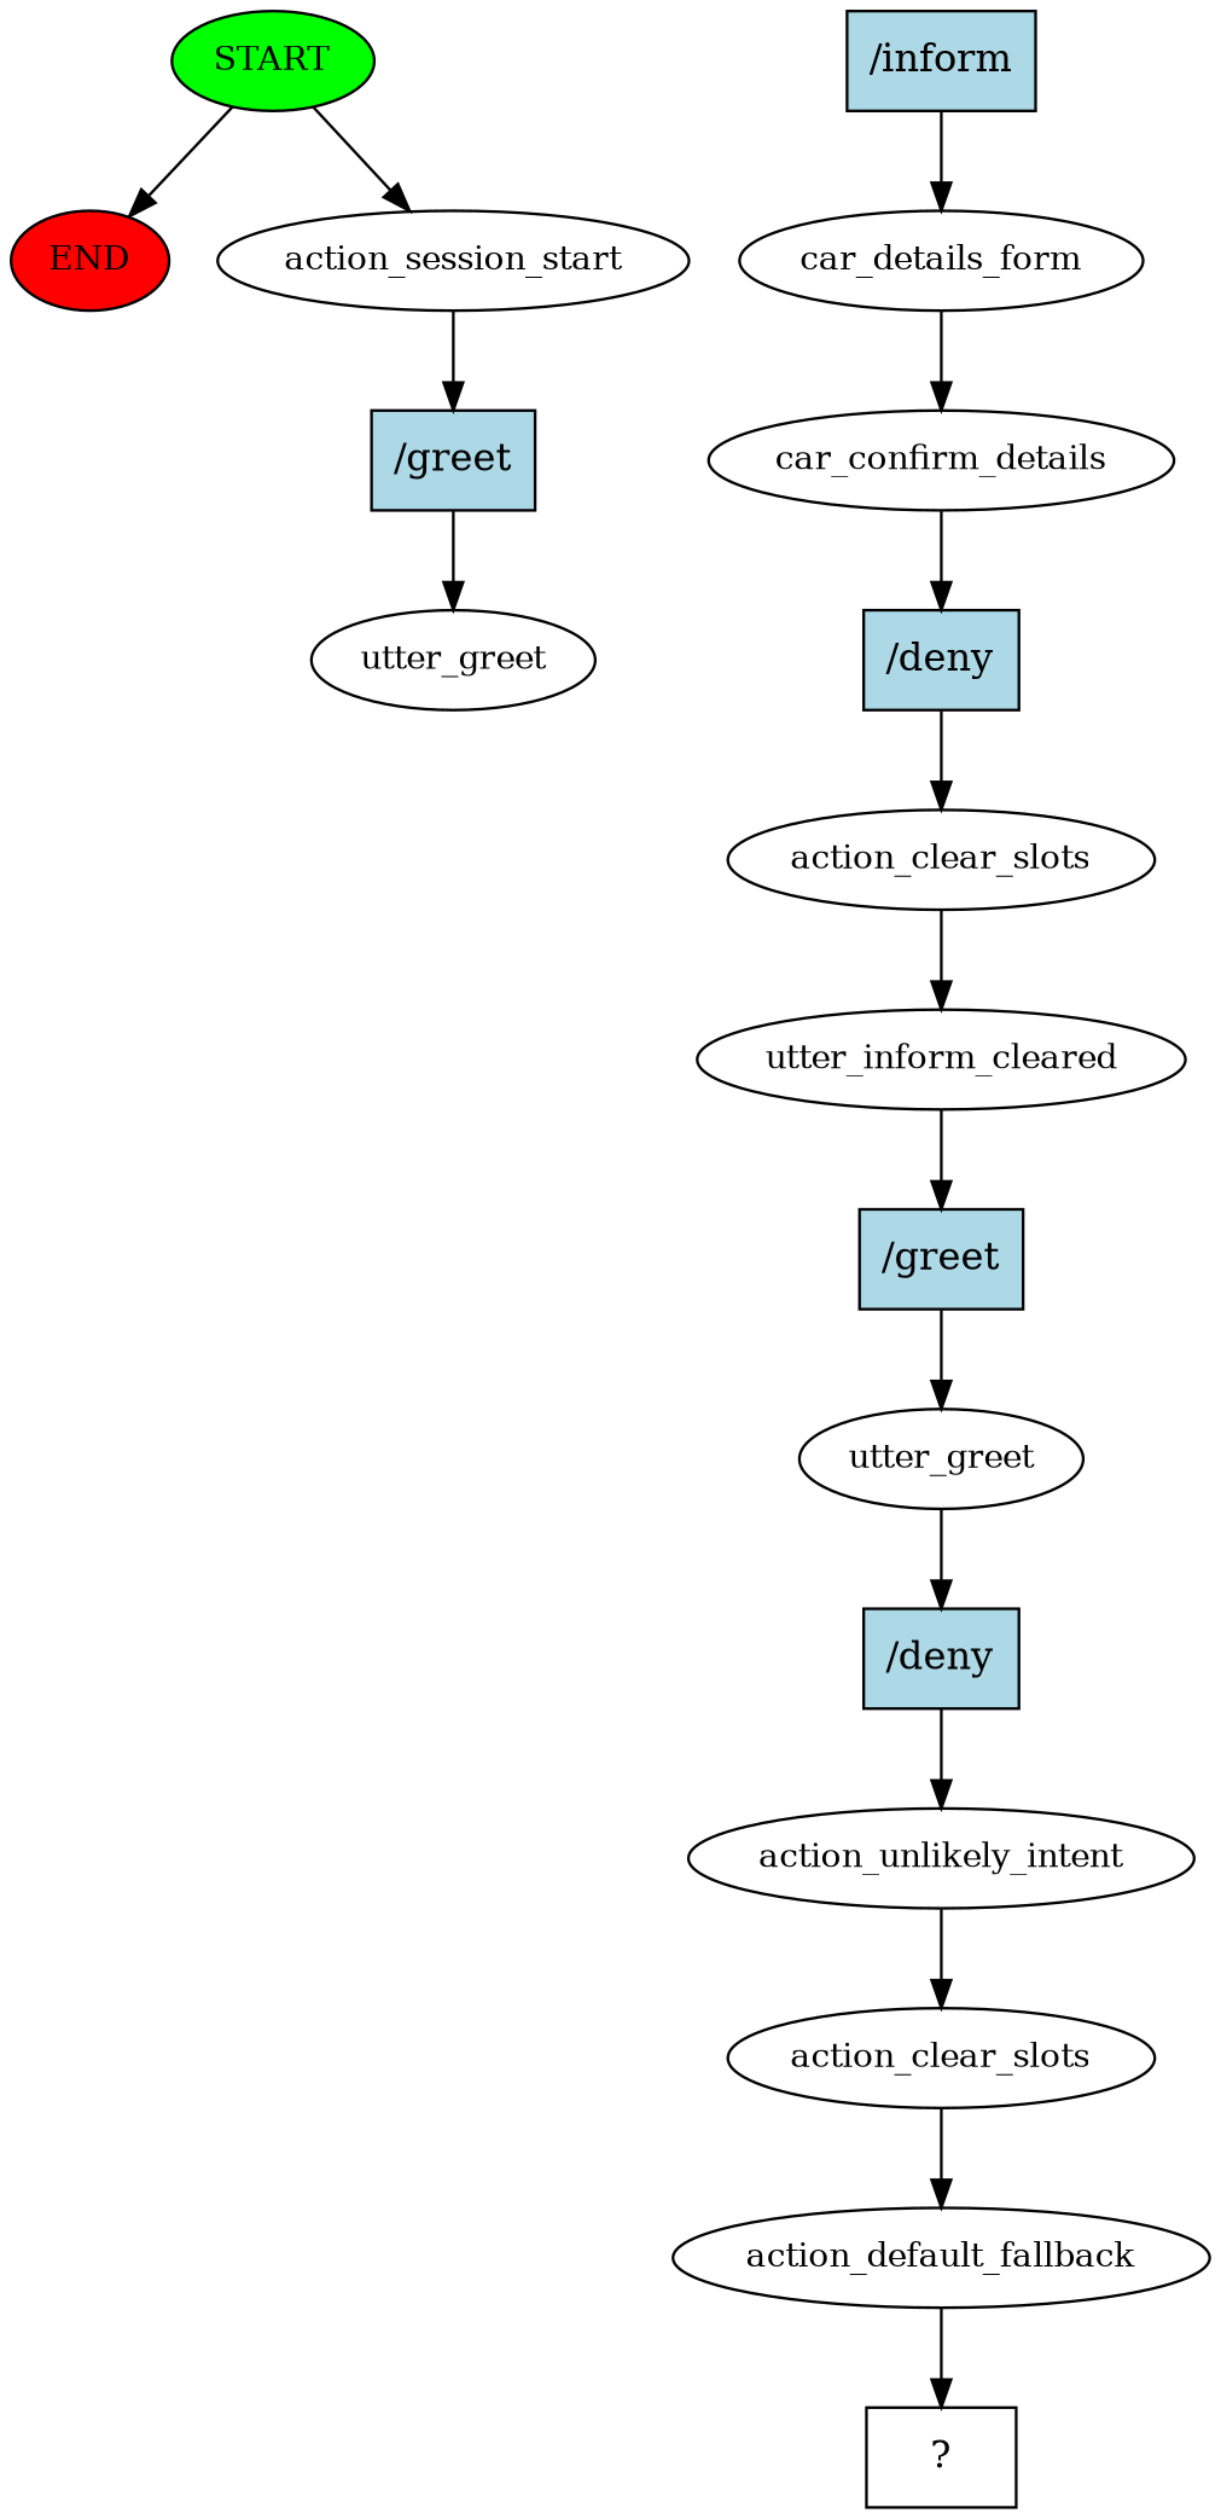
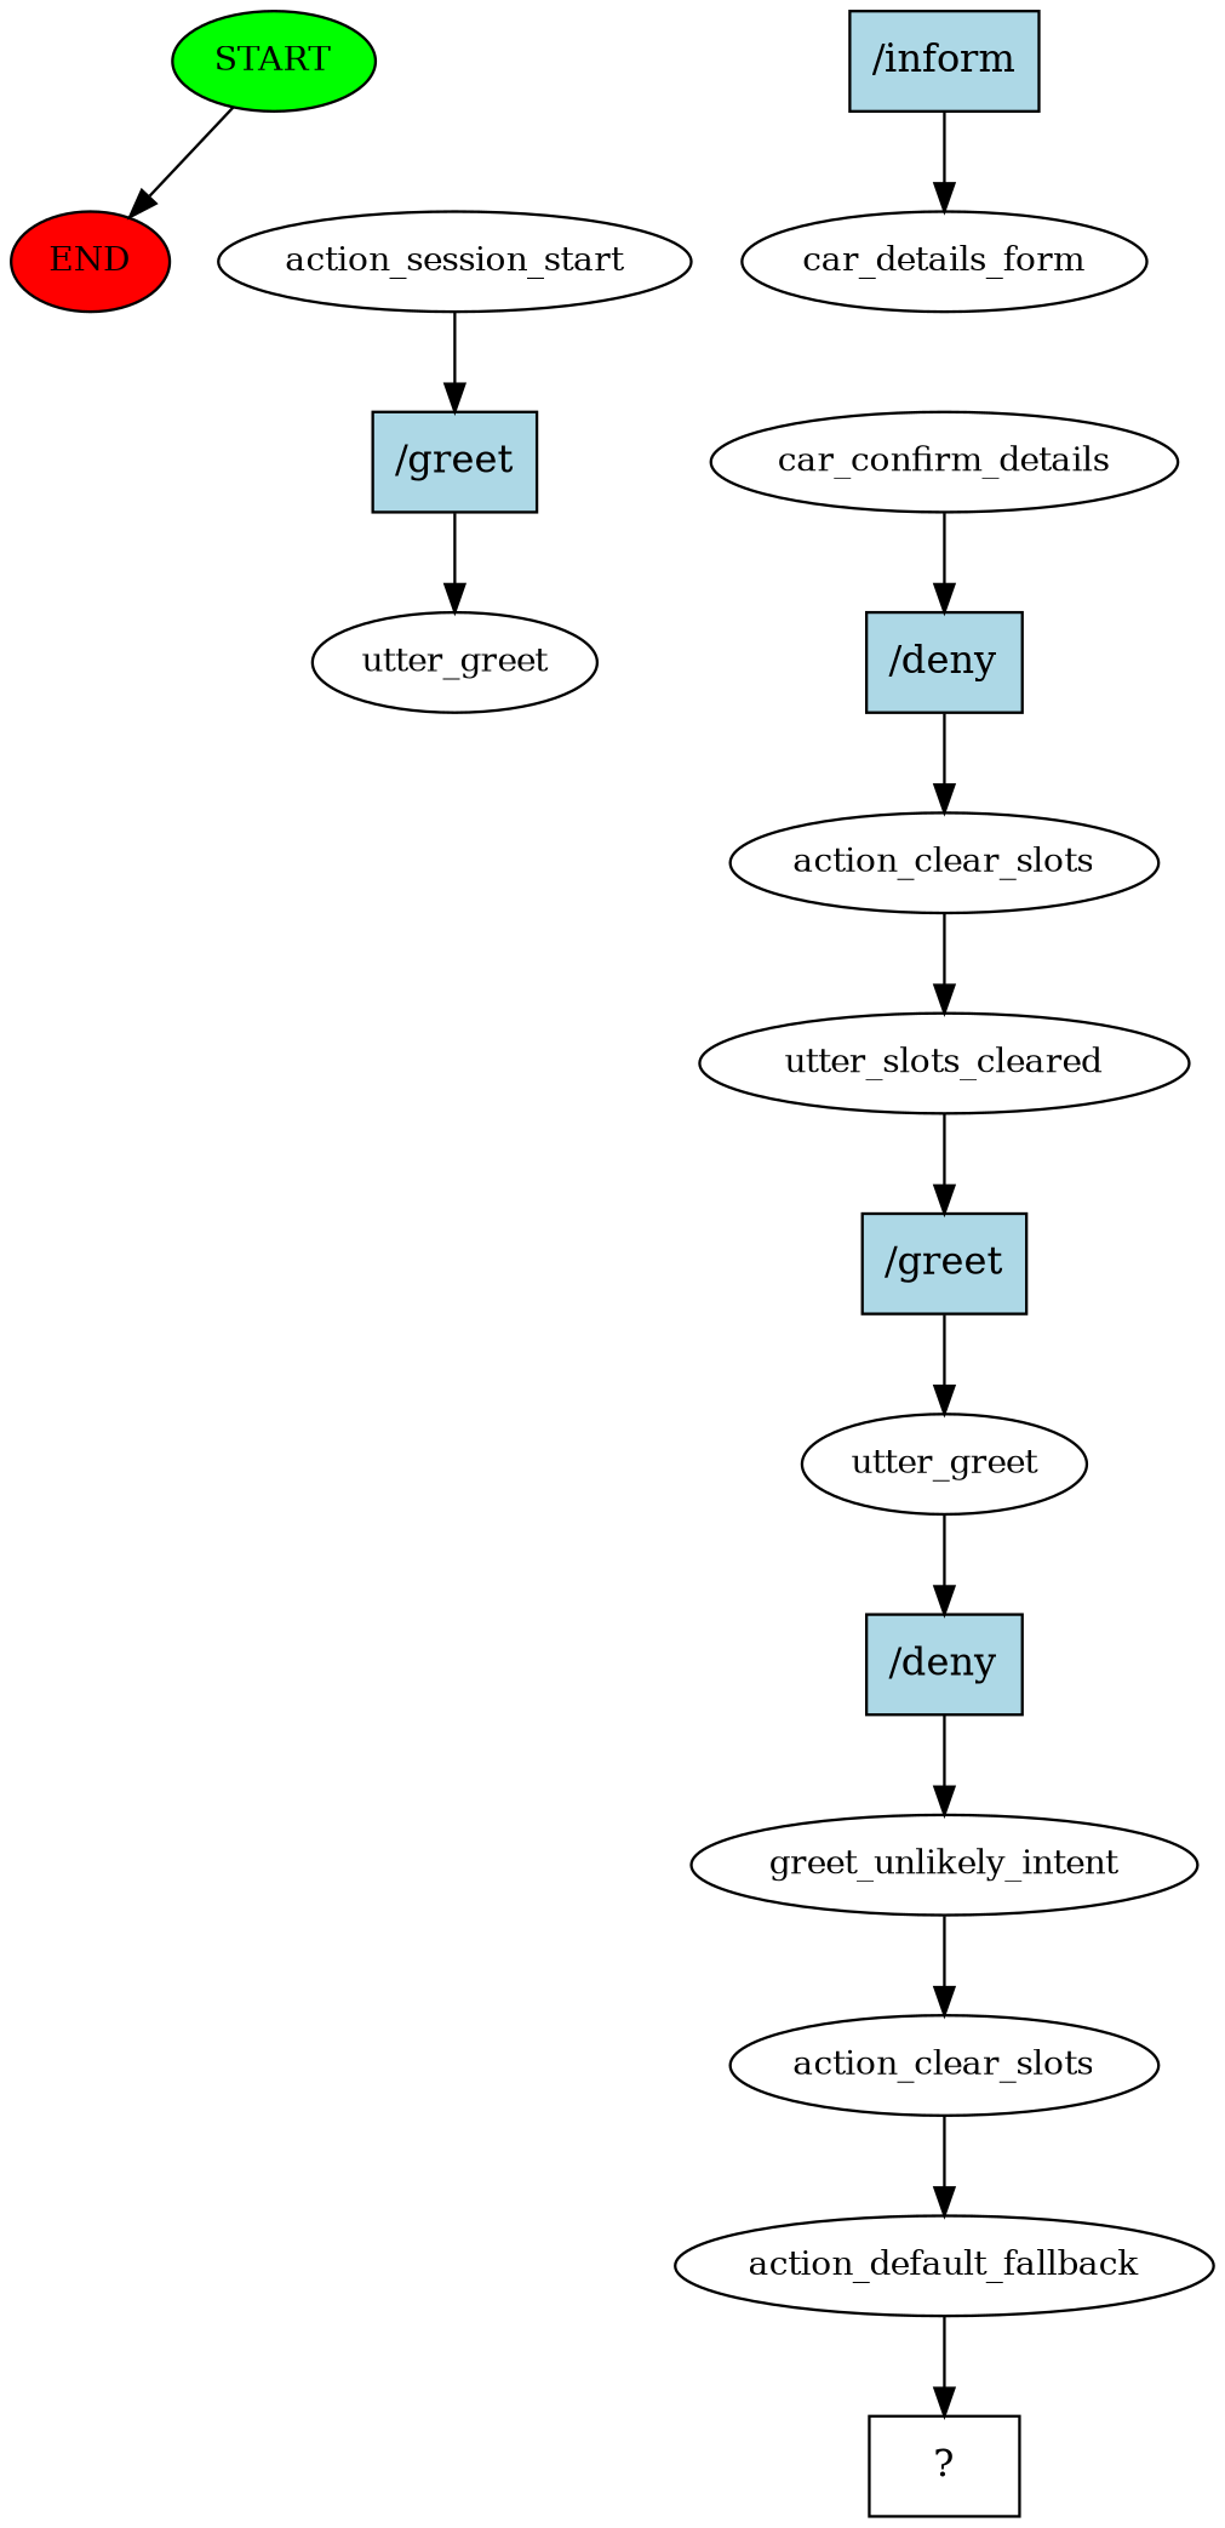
  digraph {
    node [fontsize=12]
    n1 [fillcolor=green label=START style=filled]
    n2 [fillcolor=red label=END style=filled]
    n3 [label=action_session_start]
    n4 [fillcolor=lightblue label="/greet" shape=rect style=filled fontsize=""]
    n5 [label=utter_greet]
    n6 [label=car_details_form]
    n7 [label=car_confirm_details]
    n8 [fillcolor=lightblue label="/deny" shape=rect style=filled fontsize=""]
    n9 [fillcolor=lightblue label="/inform" shape=rect style=filled fontsize=""]
    n10 [label=action_clear_slots]
-   n11 [label=utter_inform_cleared]
+   n11 [label=utter_slots_cleared]
    n12 [fillcolor=lightblue label="/greet" shape=rect style=filled fontsize=""]
    n13 [label=utter_greet]
    n14 [fillcolor=lightblue label="/deny" shape=rect style=filled fontsize=""]
-   n15 [label=action_unlikely_intent]
+   n15 [label=greet_unlikely_intent]
    n16 [label=action_clear_slots]
    n17 [label=action_default_fallback]
    n18 [label="  ?  " shape=rect fontsize=""]
    n1 -> n2
-   n1 -> n3
    n3 -> n4
    n4 -> n5
-   n6 -> n7
    n7 -> n8
    n8 -> n10
    n9 -> n6
    n10 -> n11
    n11 -> n12
    n12 -> n13
    n13 -> n14
    n14 -> n15
    n15 -> n16
    n16 -> n17
    n17 -> n18
  }
